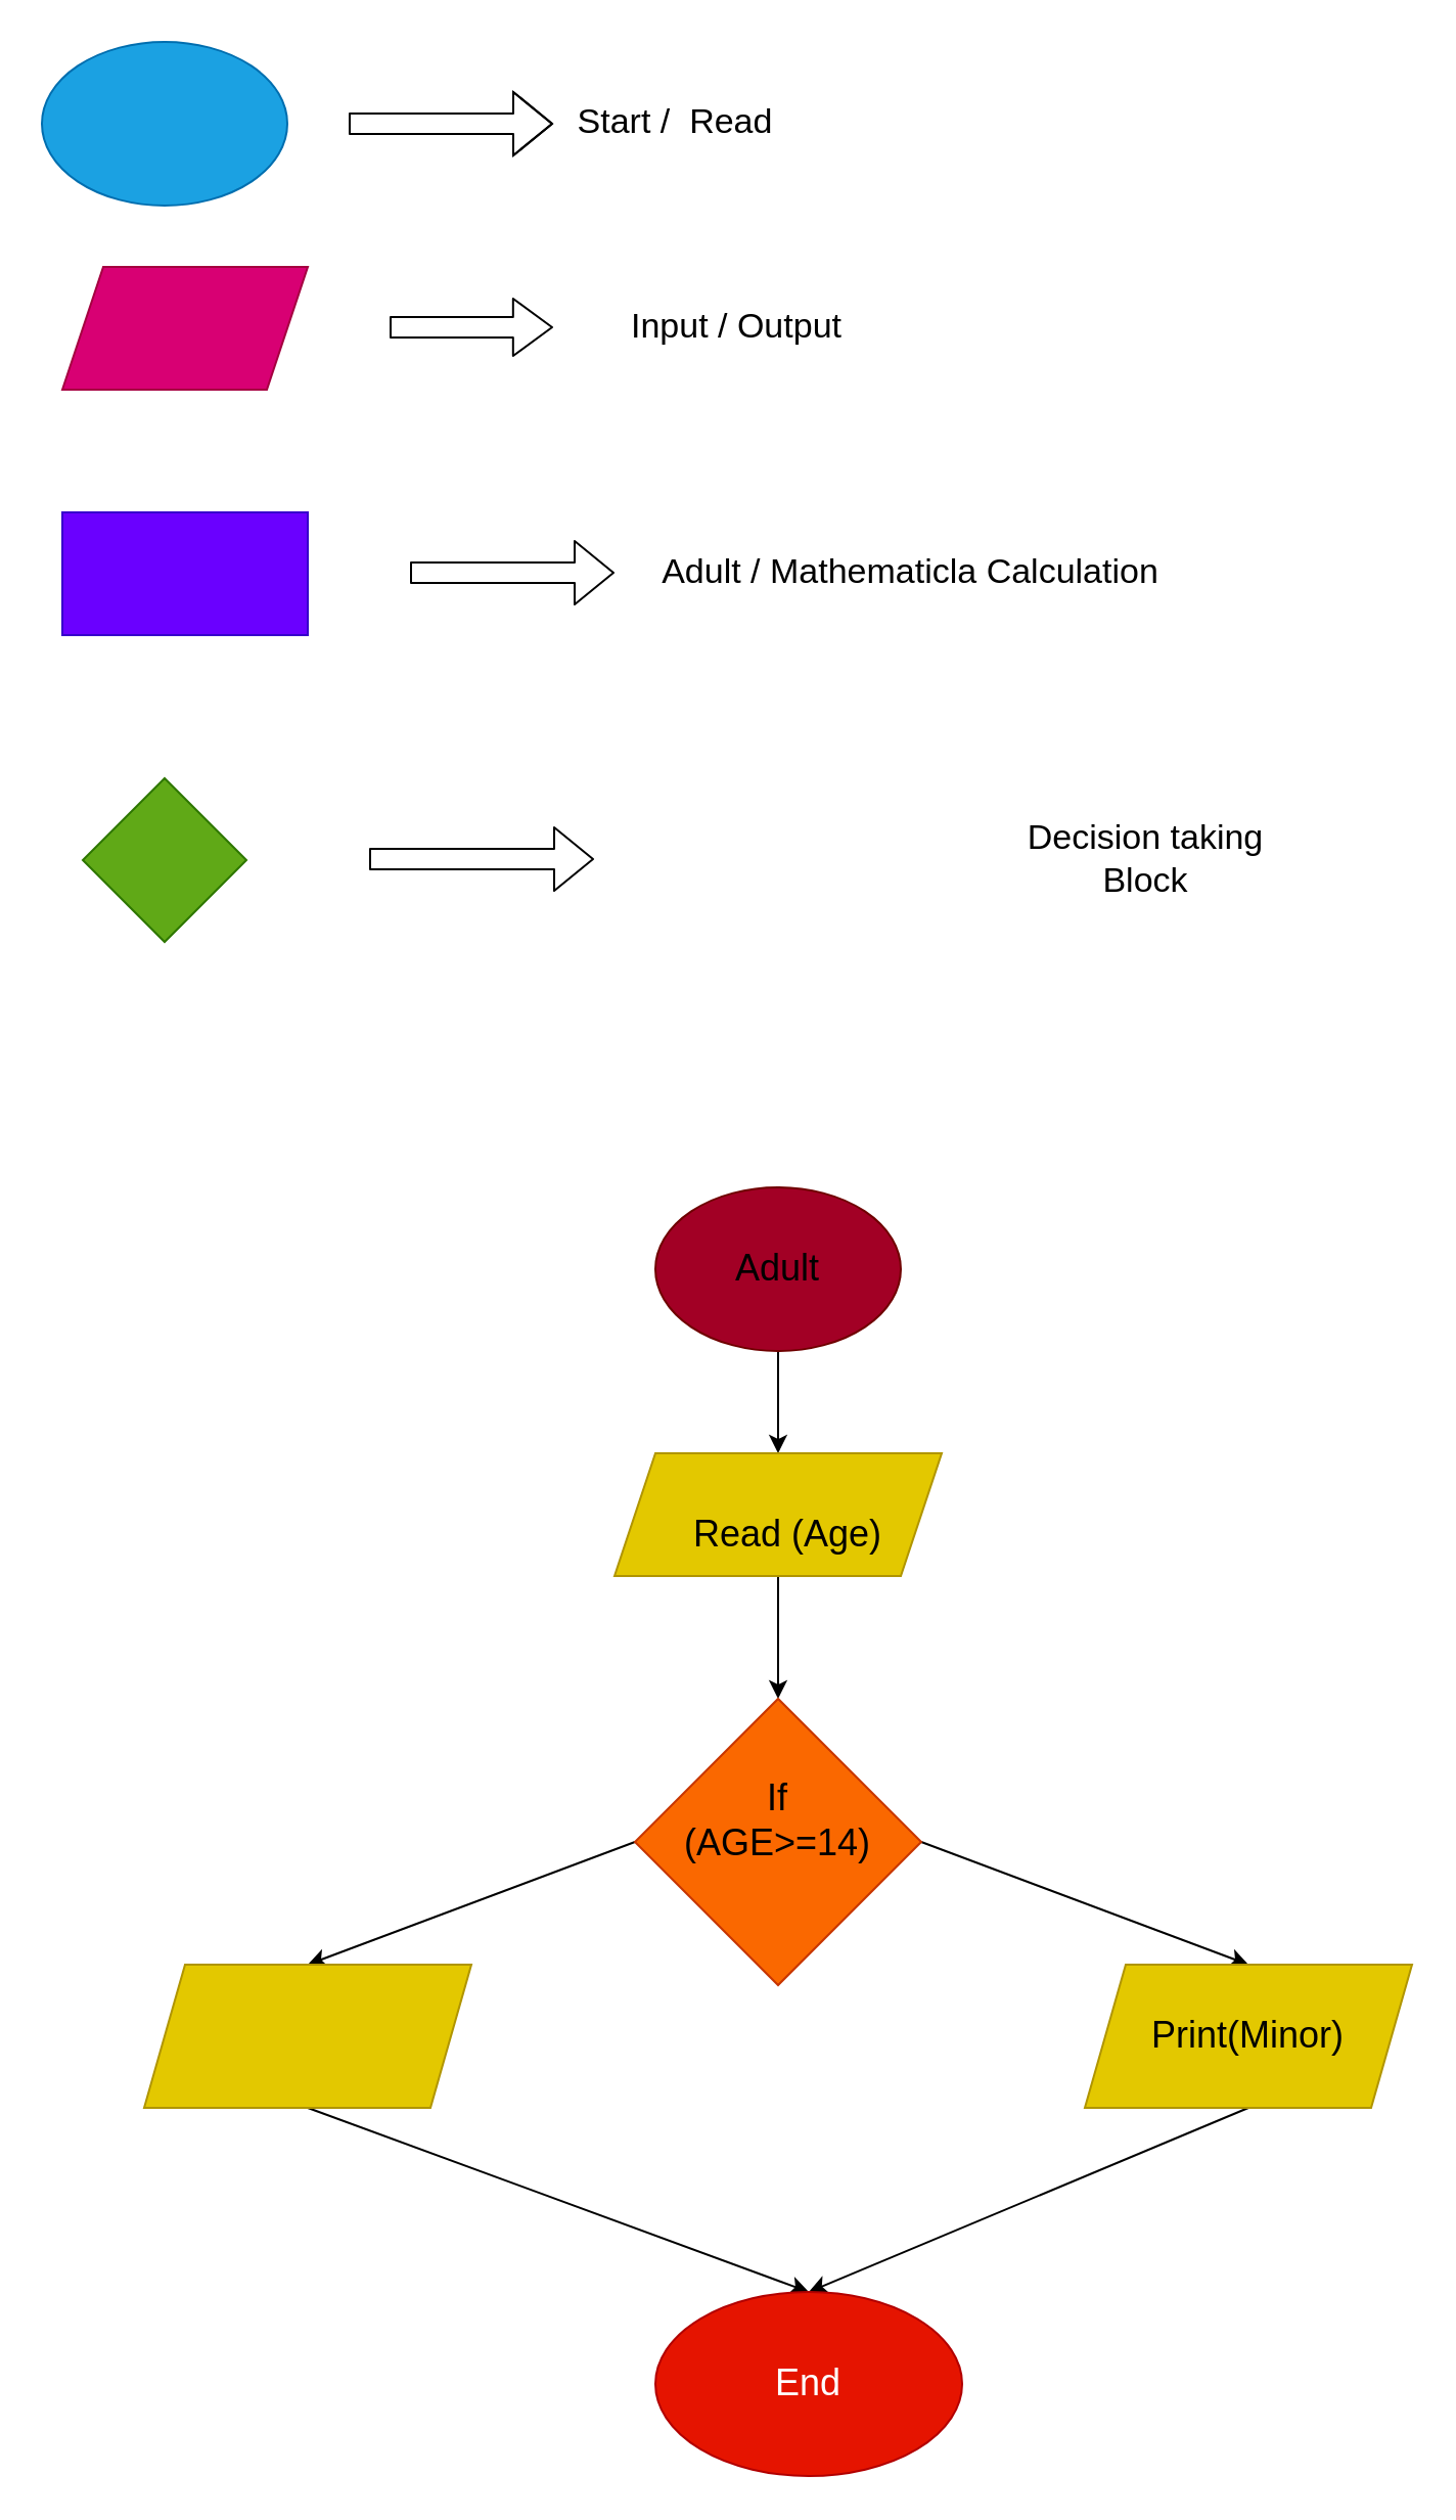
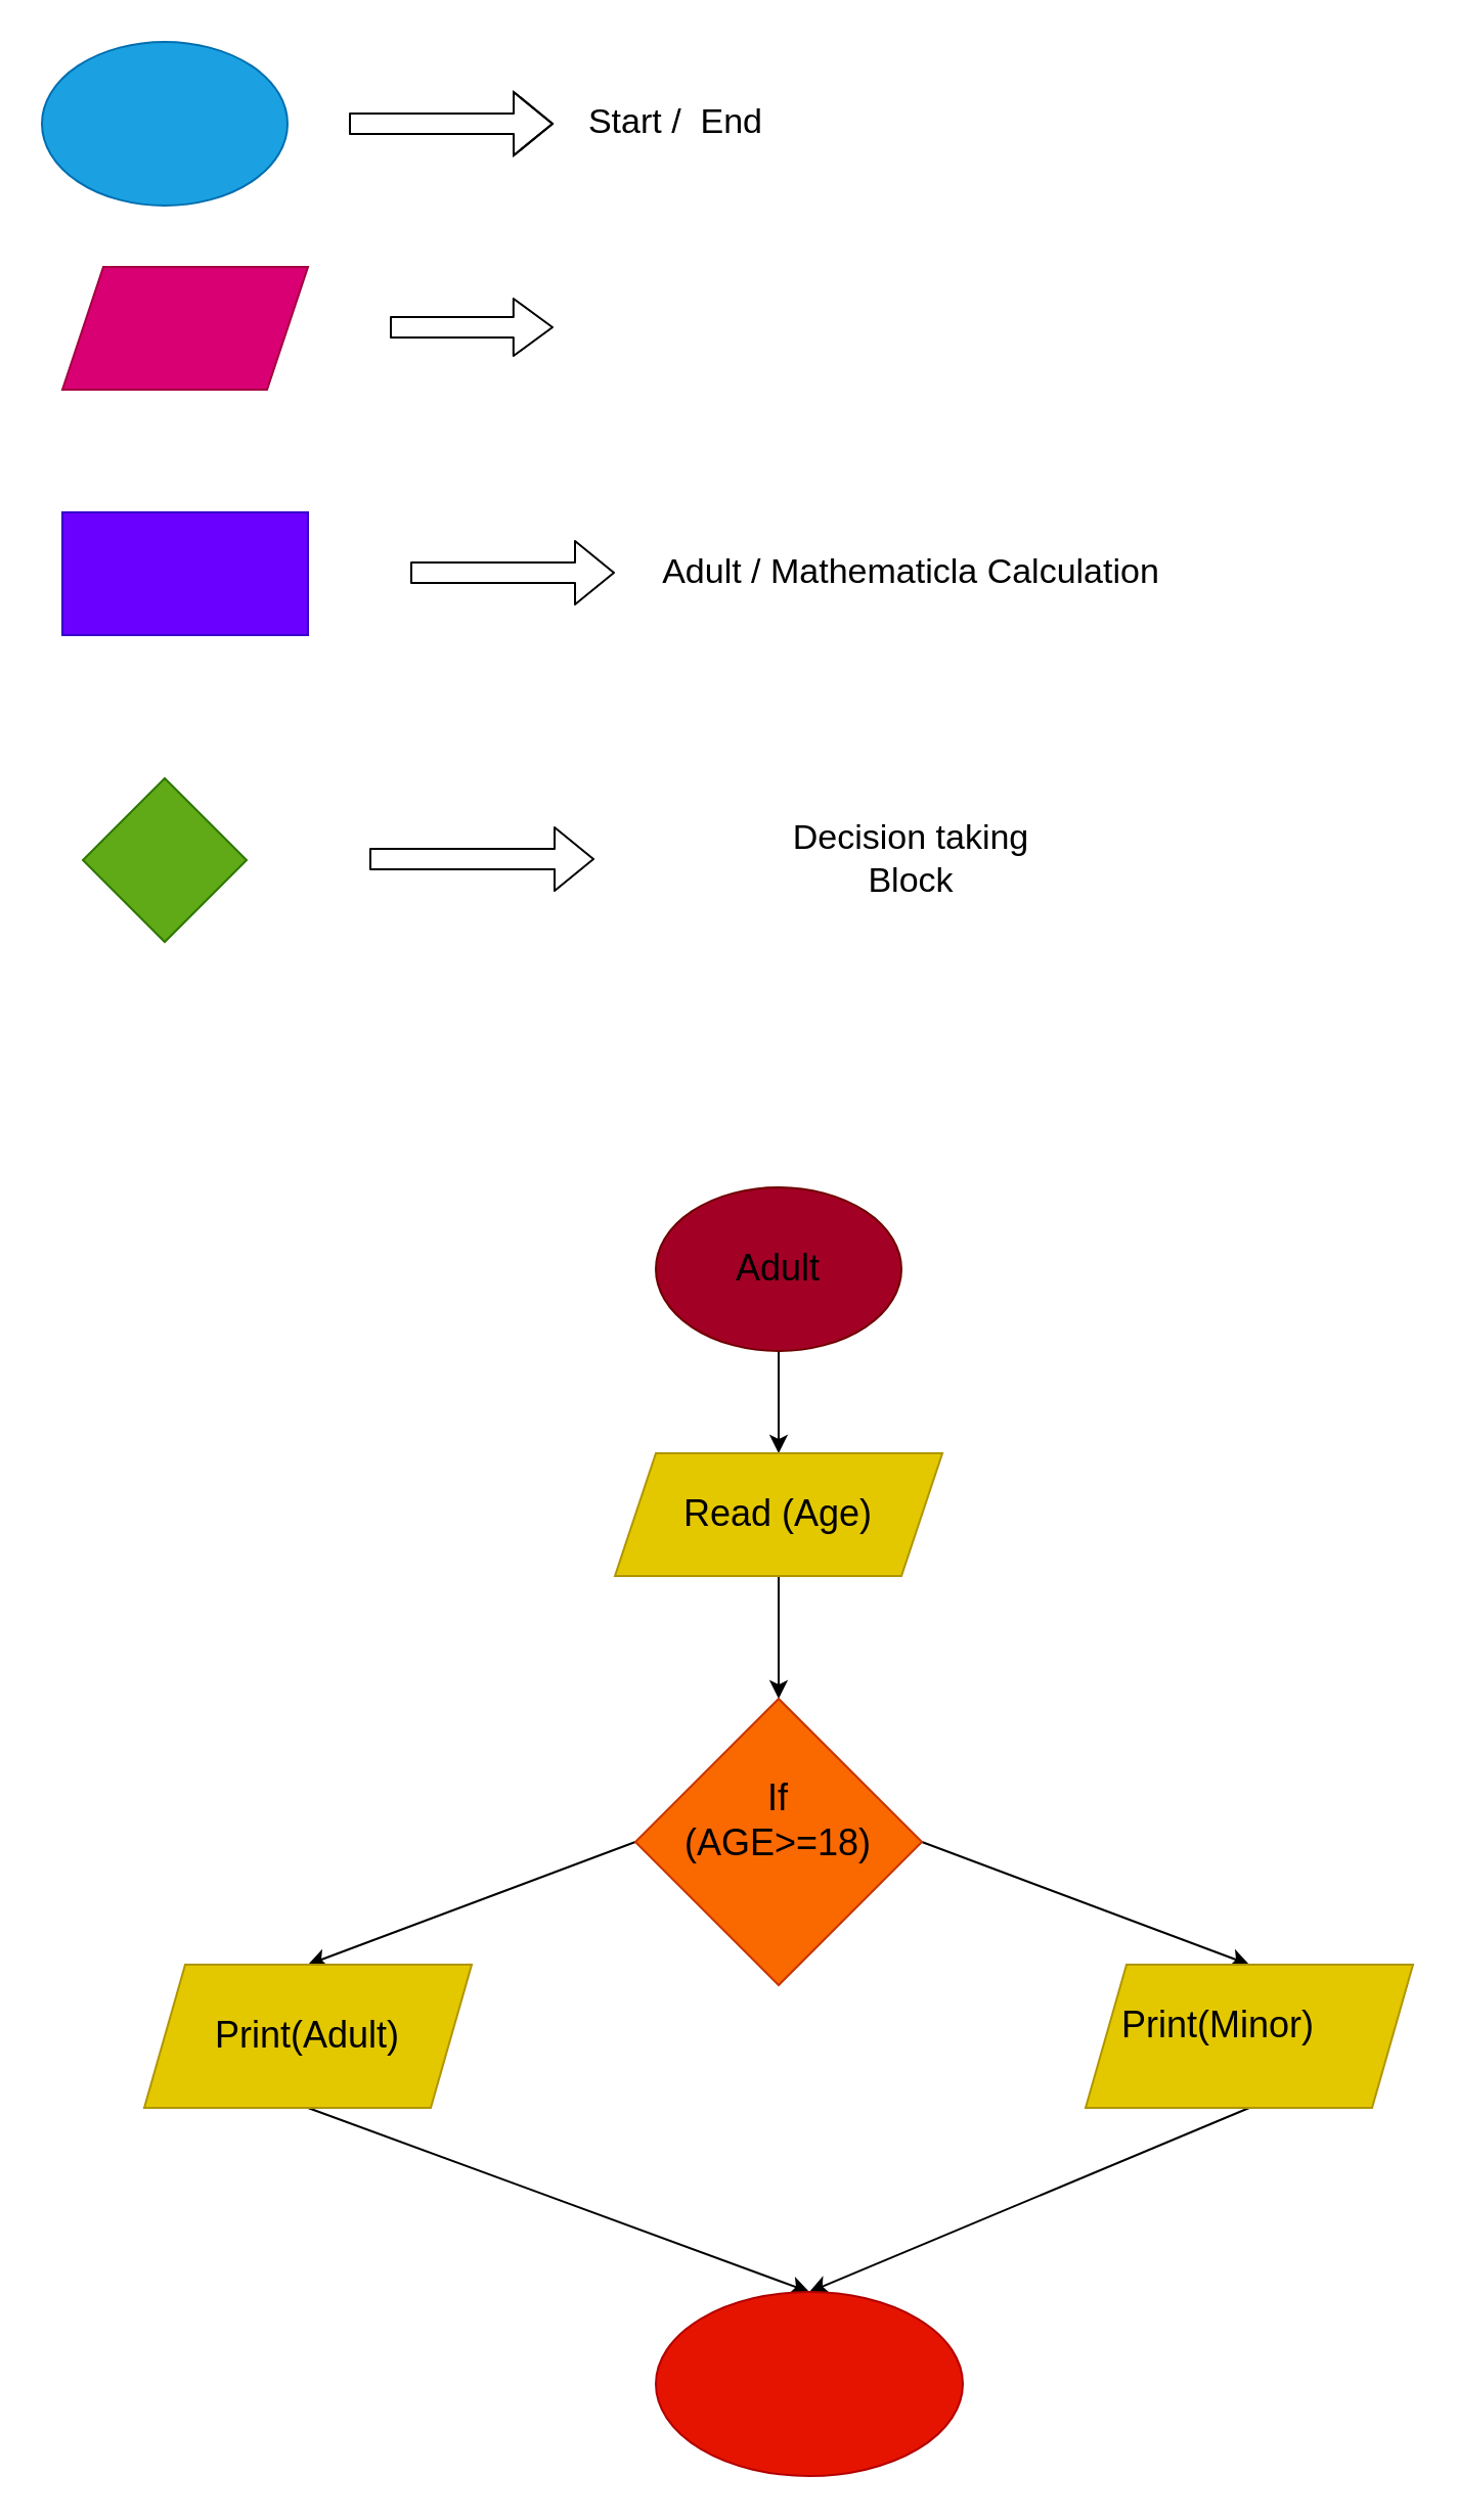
  <mxCell id="0" />
  <mxCell id="1" parent="0" />
  <mxCell id="2" value="" style="ellipse;whiteSpace=wrap;html=1;fillColor=#1ba1e2;fontColor=#ffffff;strokeColor=#006EAF;" parent="1" vertex="1"><mxGeometry x="20" y="20" width="120" height="80" as="geometry" /></mxCell>
- <mxCell id="3" value="&lt;font style=&quot;font-size: 17px;&quot;&gt;Start /&amp;nbsp; Read&lt;/font&gt;" style="text;strokeColor=none;align=center;fillColor=none;html=1;verticalAlign=middle;whiteSpace=wrap;rounded=0;" parent="1" vertex="1"><mxGeometry x="280" y="35" width="100" height="50" as="geometry" /></mxCell>
+ <mxCell id="3" value="&lt;font style=&quot;font-size: 17px;&quot;&gt;Start /&amp;nbsp; End&lt;/font&gt;" style="text;strokeColor=none;align=center;fillColor=none;html=1;verticalAlign=middle;whiteSpace=wrap;rounded=0;" parent="1" vertex="1"><mxGeometry x="280" y="35" width="100" height="50" as="geometry" /></mxCell>
  <mxCell id="4" value="" style="shape=flexArrow;endArrow=classic;html=1;fontSize=17;" parent="1" edge="1"><mxGeometry width="50" height="50" relative="1" as="geometry"><mxPoint x="170" y="60" as="sourcePoint" /><mxPoint x="270" y="60" as="targetPoint" /><Array as="points"><mxPoint x="210" y="60" /></Array></mxGeometry></mxCell>
  <mxCell id="5" value="" style="shape=parallelogram;perimeter=parallelogramPerimeter;whiteSpace=wrap;html=1;fixedSize=1;fontSize=17;fillColor=#d80073;fontColor=#ffffff;strokeColor=#A50040;" parent="1" vertex="1"><mxGeometry x="30" y="130" width="120" height="60" as="geometry" /></mxCell>
  <mxCell id="6" value="" style="shape=flexArrow;endArrow=classic;html=1;fontSize=17;endWidth=17;endSize=6.03;" parent="1" edge="1"><mxGeometry width="50" height="50" relative="1" as="geometry"><mxPoint x="190" y="159.5" as="sourcePoint" /><mxPoint x="270" y="159.5" as="targetPoint" /></mxGeometry></mxCell>
- <mxCell id="7" value="Input / Output" style="text;strokeColor=none;align=center;fillColor=none;html=1;verticalAlign=middle;whiteSpace=wrap;rounded=0;fontSize=17;" parent="1" vertex="1"><mxGeometry x="300" y="145" width="120" height="30" as="geometry" /></mxCell>
  <mxCell id="8" value="" style="rounded=0;whiteSpace=wrap;html=1;fontSize=17;fillColor=#6a00ff;fontColor=#ffffff;strokeColor=#3700CC;" parent="1" vertex="1"><mxGeometry x="30" y="250" width="120" height="60" as="geometry" /></mxCell>
  <mxCell id="9" value="" style="shape=flexArrow;endArrow=classic;html=1;fontSize=17;" parent="1" edge="1"><mxGeometry width="50" height="50" relative="1" as="geometry"><mxPoint x="200" y="279.5" as="sourcePoint" /><mxPoint x="300" y="279.5" as="targetPoint" /></mxGeometry></mxCell>
  <mxCell id="10" value="Adult / Mathematicla Calculation" style="text;strokeColor=none;align=center;fillColor=none;html=1;verticalAlign=middle;whiteSpace=wrap;rounded=0;fontSize=17;" parent="1" vertex="1"><mxGeometry x="320" y="250" width="250" height="60" as="geometry" /></mxCell>
  <mxCell id="11" value="" style="rhombus;whiteSpace=wrap;html=1;fontSize=17;fillColor=#60a917;fontColor=#ffffff;strokeColor=#2D7600;" parent="1" vertex="1"><mxGeometry x="40" y="380" width="80" height="80" as="geometry" /></mxCell>
  <mxCell id="12" value="" style="shape=flexArrow;endArrow=classic;html=1;fontSize=17;" parent="1" edge="1"><mxGeometry width="50" height="50" relative="1" as="geometry"><mxPoint x="180" y="419.5" as="sourcePoint" /><mxPoint x="290" y="419.5" as="targetPoint" /></mxGeometry></mxCell>
- <mxCell id="13" value="Decision taking Block" style="text;strokeColor=none;align=center;fillColor=none;html=1;verticalAlign=middle;whiteSpace=wrap;rounded=0;fontSize=17;" parent="1" vertex="1"><mxGeometry x="480" y="397.5" width="160" height="45" as="geometry" /></mxCell>
+ <mxCell id="13" value="Decision taking Block" style="text;strokeColor=none;align=center;fillColor=none;html=1;verticalAlign=middle;whiteSpace=wrap;rounded=0;fontSize=17;" parent="1" vertex="1"><mxGeometry x="365" y="397.5" width="160" height="45" as="geometry" /></mxCell>
  <mxCell id="14" style="edgeStyle=none;html=1;exitX=0.5;exitY=1;exitDx=0;exitDy=0;entryX=0.5;entryY=0;entryDx=0;entryDy=0;fontSize=18;fontColor=#FFFFFF;" edge="1" parent="1" source="15" target="18"><mxGeometry relative="1" as="geometry" /></mxCell>
  <mxCell id="15" value="" style="ellipse;whiteSpace=wrap;html=1;fillColor=#a20025;fontColor=#ffffff;strokeColor=#6F0000;" vertex="1" parent="1"><mxGeometry x="320" y="580" width="120" height="80" as="geometry" /></mxCell>
  <mxCell id="16" value="&lt;font style=&quot;font-size: 18px;&quot;&gt;Adult&lt;/font&gt;" style="text;strokeColor=none;align=center;fillColor=none;html=1;verticalAlign=middle;whiteSpace=wrap;rounded=0;" vertex="1" parent="1"><mxGeometry x="350" y="605" width="60" height="30" as="geometry" /></mxCell>
  <mxCell id="17" style="edgeStyle=none;html=1;exitX=0.5;exitY=1;exitDx=0;exitDy=0;entryX=0.5;entryY=0;entryDx=0;entryDy=0;fontSize=18;fontColor=#FFFFFF;" edge="1" parent="1" source="18" target="22"><mxGeometry relative="1" as="geometry" /></mxCell>
  <mxCell id="18" value="" style="shape=parallelogram;perimeter=parallelogramPerimeter;whiteSpace=wrap;html=1;fixedSize=1;fontSize=18;fillColor=#e3c800;fontColor=#000000;strokeColor=#B09500;" vertex="1" parent="1"><mxGeometry x="300" y="710" width="160" height="60" as="geometry" /></mxCell>
- <mxCell id="19" value="Read (Age)" style="text;strokeColor=none;align=center;fillColor=none;html=1;verticalAlign=middle;whiteSpace=wrap;rounded=0;fontSize=18;" vertex="1" parent="1"><mxGeometry x="335" y="735" width="100" height="30" as="geometry" /></mxCell>
+ <mxCell id="19" value="Read (Age)" style="text;strokeColor=none;align=center;fillColor=none;html=1;verticalAlign=middle;whiteSpace=wrap;rounded=0;fontSize=18;" vertex="1" parent="1"><mxGeometry x="330" y="725" width="100" height="30" as="geometry" /></mxCell>
  <mxCell id="20" style="edgeStyle=none;html=1;exitX=1;exitY=0.5;exitDx=0;exitDy=0;fontSize=18;fontColor=#FFFFFF;entryX=0.5;entryY=0;entryDx=0;entryDy=0;" edge="1" parent="1" source="22" target="25"><mxGeometry relative="1" as="geometry"><mxPoint x="620" y="900" as="targetPoint" /></mxGeometry></mxCell>
  <mxCell id="21" style="edgeStyle=none;html=1;exitX=0;exitY=0.5;exitDx=0;exitDy=0;entryX=0.5;entryY=0;entryDx=0;entryDy=0;fontSize=18;fontColor=#FFFFFF;" edge="1" parent="1" source="22" target="27"><mxGeometry relative="1" as="geometry" /></mxCell>
  <mxCell id="22" value="" style="rhombus;whiteSpace=wrap;html=1;fontSize=18;fillColor=#fa6800;fontColor=#000000;strokeColor=#C73500;" vertex="1" parent="1"><mxGeometry x="310" y="830" width="140" height="140" as="geometry" /></mxCell>
- <mxCell id="23" value="If (AGE&amp;gt;=14)" style="text;strokeColor=none;align=center;fillColor=none;html=1;verticalAlign=middle;whiteSpace=wrap;rounded=0;fontSize=18;" vertex="1" parent="1"><mxGeometry x="340" y="860" width="80" height="60" as="geometry" /></mxCell>
+ <mxCell id="23" value="If (AGE&amp;gt;=18)" style="text;strokeColor=none;align=center;fillColor=none;html=1;verticalAlign=middle;whiteSpace=wrap;rounded=0;fontSize=18;" vertex="1" parent="1"><mxGeometry x="340" y="860" width="80" height="60" as="geometry" /></mxCell>
  <mxCell id="24" style="edgeStyle=none;html=1;exitX=0.5;exitY=1;exitDx=0;exitDy=0;entryX=0.5;entryY=0;entryDx=0;entryDy=0;fontSize=18;fontColor=#FFFFFF;" edge="1" parent="1" source="25" target="28"><mxGeometry relative="1" as="geometry" /></mxCell>
  <mxCell id="25" value="" style="shape=parallelogram;perimeter=parallelogramPerimeter;whiteSpace=wrap;html=1;fixedSize=1;fontSize=18;fillColor=#e3c800;fontColor=#000000;strokeColor=#B09500;" vertex="1" parent="1"><mxGeometry x="530" y="960" width="160" height="70" as="geometry" /></mxCell>
  <mxCell id="26" style="edgeStyle=none;html=1;exitX=0.5;exitY=1;exitDx=0;exitDy=0;entryX=0.5;entryY=0;entryDx=0;entryDy=0;fontSize=18;fontColor=#FFFFFF;" edge="1" parent="1" source="27" target="28"><mxGeometry relative="1" as="geometry" /></mxCell>
  <mxCell id="27" value="" style="shape=parallelogram;perimeter=parallelogramPerimeter;whiteSpace=wrap;html=1;fixedSize=1;fontSize=18;fillColor=#e3c800;fontColor=#000000;strokeColor=#B09500;" vertex="1" parent="1"><mxGeometry x="70" y="960" width="160" height="70" as="geometry" /></mxCell>
  <mxCell id="28" value="" style="ellipse;whiteSpace=wrap;html=1;fontSize=18;fillColor=#e51400;fontColor=#ffffff;strokeColor=#B20000;" vertex="1" parent="1"><mxGeometry x="320" y="1120" width="150" height="90" as="geometry" /></mxCell>
- <mxCell id="30" value="Print(Minor)" style="text;strokeColor=none;align=center;fillColor=none;html=1;verticalAlign=middle;whiteSpace=wrap;rounded=0;fontSize=18;fontColor=#000000;" vertex="1" parent="1"><mxGeometry x="550" y="980" width="120" height="30" as="geometry" /></mxCell>
- <mxCell id="31" value="&lt;font color=&quot;#ffffff&quot;&gt;End&lt;/font&gt;" style="text;strokeColor=none;align=center;fillColor=none;html=1;verticalAlign=middle;whiteSpace=wrap;rounded=0;fontSize=18;fontColor=#000000;" vertex="1" parent="1"><mxGeometry x="365" y="1150" width="60" height="30" as="geometry" /></mxCell>
+ <mxCell id="29" value="&lt;font color=&quot;#000000&quot;&gt;Print(Adult)&lt;/font&gt;" style="text;strokeColor=none;align=center;fillColor=none;html=1;verticalAlign=middle;whiteSpace=wrap;rounded=0;fontSize=18;" vertex="1" parent="1"><mxGeometry x="95" y="980" width="110" height="30" as="geometry" /></mxCell>
+ <mxCell id="30" value="Print(Minor)" style="text;strokeColor=none;align=center;fillColor=none;html=1;verticalAlign=middle;whiteSpace=wrap;rounded=0;fontSize=18;fontColor=#000000;" vertex="1" parent="1"><mxGeometry x="535" y="975" width="120" height="30" as="geometry" /></mxCell>
